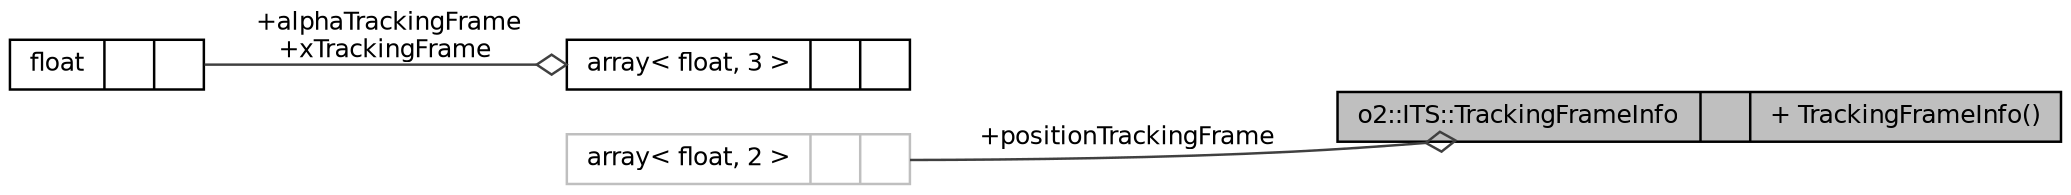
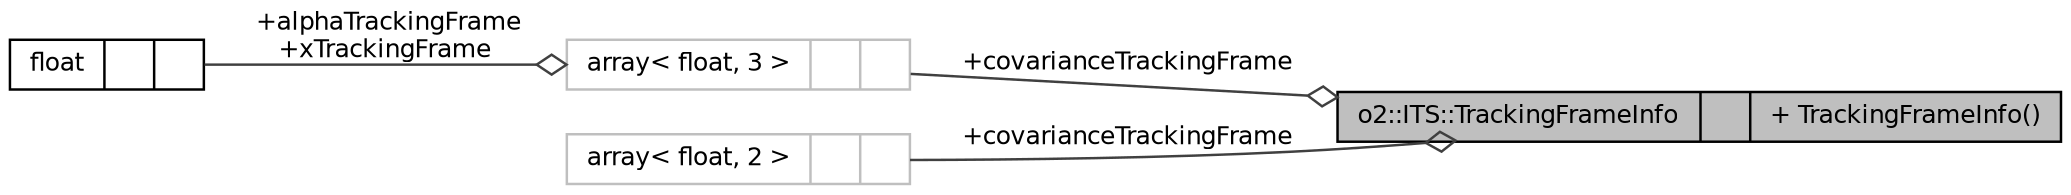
  digraph {
    rankdir=LR
    node [color=black fontname=Helvetica fontsize=10 shape=record]
    edge [arrowhead=odiamond color=grey25 fontname=Helvetica fontsize=10 labelfontname=Helvetica labelfontsize=10 style=solid]
    n1 [fillcolor=grey75 fontcolor=black height=0.2 label="{o2::ITS::TrackingFrameInfo\n||+ TrackingFrameInfo()\l}" style=filled width=0.4]
    n2 [height=0.2 label="{float\n||}" width=0.4]
-   n3 [height=0.2 label="{array\< float, 3 \>\n||}" width=0.4]
+   n3 [color=grey75 height=0.2 label="{array\< float, 3 \>\n||}" width=0.4]
    n4 [color=grey75 height=0.2 label="{array\< float, 2 \>\n||}" width=0.4]
    n2 -> n3 [label=" +alphaTrackingFrame\n+xTrackingFrame"]
-   n4 -> n1 [label=" +positionTrackingFrame"]
+   n3 -> n1 [label=" +covarianceTrackingFrame"]
+   n4 -> n1 [label=" +covarianceTrackingFrame"]
  }
